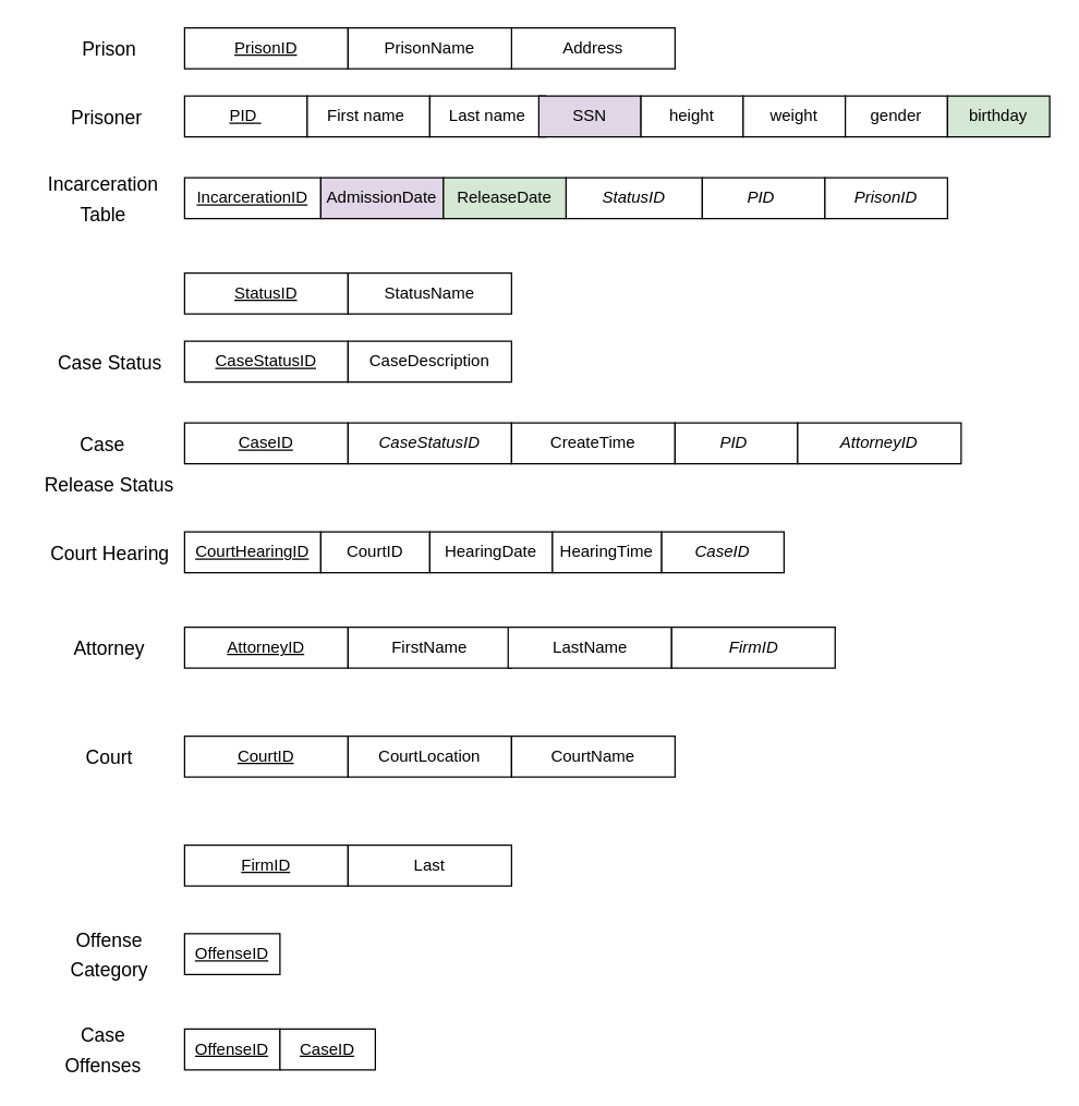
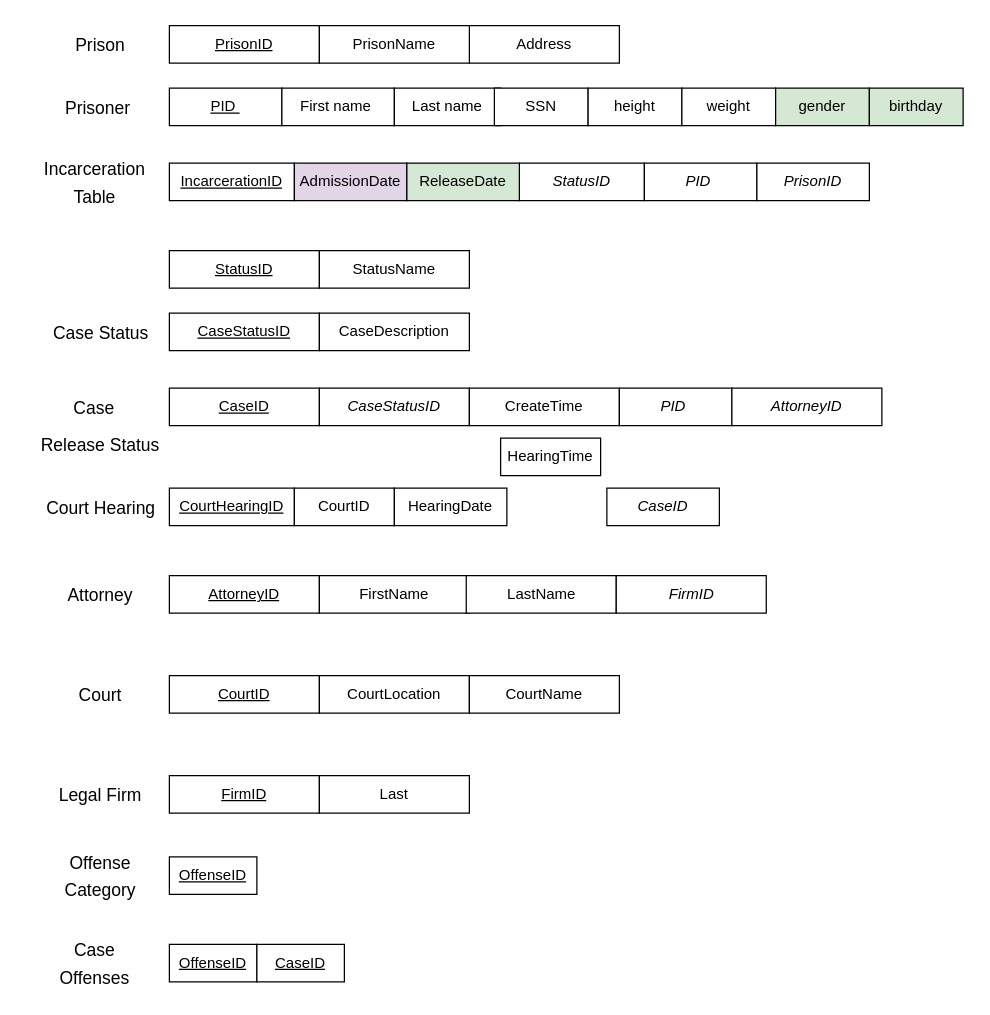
  <mxCell id="0" />
  <mxCell id="1" parent="0" />
  <mxCell id="2" value="&lt;p class=&quot;MsoNoSpacing&quot;&gt;&lt;u&gt;PID&amp;nbsp;&lt;/u&gt;&lt;/p&gt;" style="rounded=0;whiteSpace=wrap;html=1;" parent="1" vertex="1"><mxGeometry x="135" y="70" width="90" height="30" as="geometry" /></mxCell>
  <mxCell id="3" value="&lt;p class=&quot;MsoNoSpacing&quot;&gt;First name&amp;nbsp;&lt;/p&gt;" style="rounded=0;whiteSpace=wrap;html=1;" parent="1" vertex="1"><mxGeometry x="225" y="70" width="90" height="30" as="geometry" /></mxCell>
  <mxCell id="4" value="&lt;p class=&quot;MsoNoSpacing&quot;&gt;Last name&lt;/p&gt;" style="rounded=0;whiteSpace=wrap;html=1;" parent="1" vertex="1"><mxGeometry x="315" y="70" width="85" height="30" as="geometry" /></mxCell>
- <mxCell id="5" value="&lt;p class=&quot;MsoNoSpacing&quot;&gt;SSN&lt;/p&gt;" style="rounded=0;whiteSpace=wrap;html=1;fillColor=#e1d5e7;" parent="1" vertex="1"><mxGeometry x="395" y="70" width="75" height="30" as="geometry" /></mxCell>
+ <mxCell id="5" value="&lt;p class=&quot;MsoNoSpacing&quot;&gt;SSN&lt;/p&gt;" style="rounded=0;whiteSpace=wrap;html=1;" parent="1" vertex="1"><mxGeometry x="395" y="70" width="75" height="30" as="geometry" /></mxCell>
  <mxCell id="6" value="&lt;p class=&quot;MsoNoSpacing&quot;&gt;&lt;u&gt;IncarcerationID&lt;/u&gt;&lt;/p&gt;" style="rounded=0;whiteSpace=wrap;html=1;" parent="1" vertex="1"><mxGeometry x="135" y="130" width="100" height="30" as="geometry" /></mxCell>
  <mxCell id="7" value="&lt;p class=&quot;MsoNoSpacing&quot;&gt;AdmissionDate&lt;/p&gt;" style="rounded=0;whiteSpace=wrap;html=1;fillColor=#e1d5e7;" parent="1" vertex="1"><mxGeometry x="235" y="130" width="90" height="30" as="geometry" /></mxCell>
  <mxCell id="8" value="&lt;p class=&quot;MsoNoSpacing&quot;&gt;&lt;i&gt;StatusID&lt;/i&gt;&lt;/p&gt;" style="rounded=0;whiteSpace=wrap;html=1;" parent="1" vertex="1"><mxGeometry x="415" y="130" width="100" height="30" as="geometry" /></mxCell>
  <mxCell id="9" value="&lt;p class=&quot;MsoNoSpacing&quot;&gt;&lt;u&gt;CaseID&lt;/u&gt;&lt;/p&gt;" style="rounded=0;whiteSpace=wrap;html=1;" parent="1" vertex="1"><mxGeometry x="135" y="310" width="120" height="30" as="geometry" /></mxCell>
  <mxCell id="10" value="&lt;p class=&quot;MsoNoSpacing&quot;&gt;&lt;i&gt;CaseStatusID&lt;/i&gt;&lt;/p&gt;" style="rounded=0;whiteSpace=wrap;html=1;" parent="1" vertex="1"><mxGeometry x="255" y="310" width="120" height="30" as="geometry" /></mxCell>
  <mxCell id="11" value="&lt;p class=&quot;MsoNoSpacing&quot;&gt;&lt;u&gt;CourtHearingID&lt;/u&gt;&lt;/p&gt;" style="rounded=0;whiteSpace=wrap;html=1;" parent="1" vertex="1"><mxGeometry x="135" y="390" width="100" height="30" as="geometry" /></mxCell>
  <mxCell id="12" value="&lt;p class=&quot;MsoNoSpacing&quot;&gt;&lt;u&gt;AttorneyID&lt;/u&gt;&lt;br&gt;&lt;/p&gt;" style="rounded=0;whiteSpace=wrap;html=1;" parent="1" vertex="1"><mxGeometry x="135" y="460" width="120" height="30" as="geometry" /></mxCell>
  <mxCell id="13" value="&lt;p class=&quot;MsoNoSpacing&quot;&gt;FirstName&lt;/p&gt;" style="rounded=0;whiteSpace=wrap;html=1;" parent="1" vertex="1"><mxGeometry x="255" y="460" width="120" height="30" as="geometry" /></mxCell>
  <mxCell id="14" value="&lt;p class=&quot;MsoNoSpacing&quot;&gt;&lt;u&gt;FirmID&lt;/u&gt;&lt;/p&gt;" style="rounded=0;whiteSpace=wrap;html=1;" parent="1" vertex="1"><mxGeometry x="135" y="620" width="120" height="30" as="geometry" /></mxCell>
  <mxCell id="15" value="&lt;p class=&quot;MsoNoSpacing&quot;&gt;Last&lt;/p&gt;" style="rounded=0;whiteSpace=wrap;html=1;" parent="1" vertex="1"><mxGeometry x="255" y="620" width="120" height="30" as="geometry" /></mxCell>
  <mxCell id="16" value="&lt;p class=&quot;MsoNoSpacing&quot;&gt;&lt;u&gt;OffenseID&lt;/u&gt;&lt;br&gt;&lt;/p&gt;" style="rounded=0;whiteSpace=wrap;html=1;" parent="1" vertex="1"><mxGeometry x="135" y="685" width="70" height="30" as="geometry" /></mxCell>
  <mxCell id="17" value="&lt;p class=&quot;MsoNoSpacing&quot;&gt;&lt;u&gt;CourtID&lt;/u&gt;&lt;/p&gt;" style="rounded=0;whiteSpace=wrap;html=1;" parent="1" vertex="1"><mxGeometry x="135" y="540" width="120" height="30" as="geometry" /></mxCell>
  <mxCell id="18" value="&lt;p class=&quot;MsoNoSpacing&quot;&gt;CourtLocation&lt;/p&gt;" style="rounded=0;whiteSpace=wrap;html=1;" parent="1" vertex="1"><mxGeometry x="255" y="540" width="120" height="30" as="geometry" /></mxCell>
  <mxCell id="19" value="&lt;h2&gt;&lt;span style=&quot;font-weight: normal&quot;&gt;&lt;font style=&quot;font-size: 14px&quot;&gt;Offense Category&lt;/font&gt;&lt;/span&gt;&lt;/h2&gt;" style="text;html=1;strokeColor=none;fillColor=none;align=center;verticalAlign=middle;whiteSpace=wrap;rounded=0;" parent="1" vertex="1"><mxGeometry x="45" y="680" width="70" height="40" as="geometry" /></mxCell>
+ <mxCell id="20" value="&lt;h2 style=&quot;text-align: left&quot;&gt;&lt;font style=&quot;font-size: 14px ; font-weight: normal&quot;&gt;Legal Firm&lt;/font&gt;&lt;/h2&gt;" style="text;html=1;strokeColor=none;fillColor=none;align=center;verticalAlign=middle;whiteSpace=wrap;rounded=0;" parent="1" vertex="1"><mxGeometry x="45" y="625" width="70" height="20" as="geometry" /></mxCell>
  <mxCell id="21" value="&lt;h2 style=&quot;text-align: left&quot;&gt;&lt;span style=&quot;font-weight: normal&quot;&gt;&lt;font style=&quot;font-size: 14px&quot;&gt;Court&lt;/font&gt;&lt;/span&gt;&lt;/h2&gt;" style="text;html=1;strokeColor=none;fillColor=none;align=center;verticalAlign=middle;whiteSpace=wrap;rounded=0;" parent="1" vertex="1"><mxGeometry x="40" y="545" width="80" height="20" as="geometry" /></mxCell>
  <mxCell id="22" value="&lt;h2 style=&quot;text-align: left&quot;&gt;&lt;span style=&quot;font-weight: normal&quot;&gt;&lt;font style=&quot;font-size: 14px&quot;&gt;Attorney&lt;/font&gt;&lt;/span&gt;&lt;/h2&gt;" style="text;html=1;strokeColor=none;fillColor=none;align=center;verticalAlign=middle;whiteSpace=wrap;rounded=0;" parent="1" vertex="1"><mxGeometry x="40" y="465" width="80" height="20" as="geometry" /></mxCell>
  <mxCell id="23" value="&lt;h2 style=&quot;text-align: left&quot;&gt;&lt;span style=&quot;font-weight: normal&quot;&gt;&lt;font style=&quot;font-size: 14px&quot;&gt;Court Hearing&lt;/font&gt;&lt;/span&gt;&lt;/h2&gt;" style="text;html=1;strokeColor=none;fillColor=none;align=center;verticalAlign=middle;whiteSpace=wrap;rounded=0;" parent="1" vertex="1"><mxGeometry x="32.5" y="395" width="95" height="20" as="geometry" /></mxCell>
  <mxCell id="24" value="&lt;h2&gt;&lt;span style=&quot;font-size: 14px ; font-weight: 400&quot;&gt;Incarceration Table&lt;/span&gt;&lt;br&gt;&lt;/h2&gt;" style="text;html=1;strokeColor=none;fillColor=none;align=center;verticalAlign=middle;whiteSpace=wrap;rounded=0;" parent="1" vertex="1"><mxGeometry x="32.5" y="125" width="85" height="40" as="geometry" /></mxCell>
  <mxCell id="25" value="&lt;h2 style=&quot;text-align: left&quot;&gt;&lt;span style=&quot;font-size: 14px ; font-weight: 400&quot;&gt;Prisoner&amp;nbsp;&lt;/span&gt;&lt;br&gt;&lt;/h2&gt;" style="text;html=1;strokeColor=none;fillColor=none;align=center;verticalAlign=middle;whiteSpace=wrap;rounded=0;" parent="1" vertex="1"><mxGeometry x="40" y="75" width="80" height="20" as="geometry" /></mxCell>
  <mxCell id="26" value="&lt;h2 style=&quot;text-align: left&quot;&gt;&lt;font style=&quot;font-size: 14px ; font-weight: normal&quot;&gt;Case&lt;/font&gt;&lt;/h2&gt;" style="text;html=1;strokeColor=none;fillColor=none;align=center;verticalAlign=middle;whiteSpace=wrap;rounded=0;" parent="1" vertex="1"><mxGeometry x="45" y="315" width="60" height="20" as="geometry" /></mxCell>
  <mxCell id="27" value="&lt;p class=&quot;MsoNoSpacing&quot;&gt;height&lt;/p&gt;" style="rounded=0;whiteSpace=wrap;html=1;" parent="1" vertex="1"><mxGeometry x="470" y="70" width="75" height="30" as="geometry" /></mxCell>
  <mxCell id="28" value="&lt;p class=&quot;MsoNoSpacing&quot;&gt;weight&lt;/p&gt;" style="rounded=0;whiteSpace=wrap;html=1;" parent="1" vertex="1"><mxGeometry x="545" y="70" width="75" height="30" as="geometry" /></mxCell>
- <mxCell id="29" value="&lt;p class=&quot;MsoNoSpacing&quot;&gt;gender&lt;/p&gt;" style="rounded=0;whiteSpace=wrap;html=1;" parent="1" vertex="1"><mxGeometry x="620" y="70" width="75" height="30" as="geometry" /></mxCell>
+ <mxCell id="29" value="&lt;p class=&quot;MsoNoSpacing&quot;&gt;gender&lt;/p&gt;" style="rounded=0;whiteSpace=wrap;html=1;fillColor=#d5e8d4;" parent="1" vertex="1"><mxGeometry x="620" y="70" width="75" height="30" as="geometry" /></mxCell>
  <mxCell id="30" value="&lt;p class=&quot;MsoNoSpacing&quot;&gt;birthday&lt;/p&gt;" style="rounded=0;whiteSpace=wrap;html=1;fillColor=#d5e8d4;" parent="1" vertex="1"><mxGeometry x="695" y="70" width="75" height="30" as="geometry" /></mxCell>
  <mxCell id="31" value="&lt;p class=&quot;MsoNoSpacing&quot;&gt;CreateTime&lt;/p&gt;" style="rounded=0;whiteSpace=wrap;html=1;" parent="1" vertex="1"><mxGeometry x="375" y="310" width="120" height="30" as="geometry" /></mxCell>
  <mxCell id="32" value="&lt;p class=&quot;MsoNoSpacing&quot;&gt;&lt;i&gt;PID&amp;nbsp;&lt;/i&gt;&lt;/p&gt;" style="rounded=0;whiteSpace=wrap;html=1;" parent="1" vertex="1"><mxGeometry x="515" y="130" width="90" height="30" as="geometry" /></mxCell>
  <mxCell id="33" value="&lt;p class=&quot;MsoNoSpacing&quot;&gt;&lt;u&gt;CaseStatusID&lt;/u&gt;&lt;/p&gt;" style="rounded=0;whiteSpace=wrap;html=1;" parent="1" vertex="1"><mxGeometry x="135" y="250" width="120" height="30" as="geometry" /></mxCell>
  <mxCell id="34" value="&lt;p class=&quot;MsoNoSpacing&quot;&gt;CaseDescription&lt;/p&gt;" style="rounded=0;whiteSpace=wrap;html=1;" parent="1" vertex="1"><mxGeometry x="255" y="250" width="120" height="30" as="geometry" /></mxCell>
  <mxCell id="35" value="&lt;h2&gt;&lt;font style=&quot;font-size: 14px ; font-weight: normal&quot;&gt;Case Status&lt;/font&gt;&lt;/h2&gt;" style="text;html=1;strokeColor=none;fillColor=none;align=center;verticalAlign=middle;whiteSpace=wrap;rounded=0;" parent="1" vertex="1"><mxGeometry x="37.5" y="242.5" width="85" height="45" as="geometry" /></mxCell>
  <mxCell id="36" value="&lt;p class=&quot;MsoNoSpacing&quot;&gt;CourtID&lt;/p&gt;" style="rounded=0;whiteSpace=wrap;html=1;" parent="1" vertex="1"><mxGeometry x="235" y="390" width="80" height="30" as="geometry" /></mxCell>
  <mxCell id="37" value="&lt;p class=&quot;MsoNoSpacing&quot;&gt;HearingDate&lt;/p&gt;" style="rounded=0;whiteSpace=wrap;html=1;" parent="1" vertex="1"><mxGeometry x="315" y="390" width="90" height="30" as="geometry" /></mxCell>
  <mxCell id="38" value="&lt;p class=&quot;MsoNoSpacing&quot;&gt;LastName&lt;/p&gt;" style="rounded=0;whiteSpace=wrap;html=1;" parent="1" vertex="1"><mxGeometry x="372.5" y="460" width="120" height="30" as="geometry" /></mxCell>
  <mxCell id="39" value="&lt;p class=&quot;MsoNoSpacing&quot;&gt;&lt;i&gt;FirmID&lt;/i&gt;&lt;/p&gt;" style="rounded=0;whiteSpace=wrap;html=1;" parent="1" vertex="1"><mxGeometry x="492.5" y="460" width="120" height="30" as="geometry" /></mxCell>
  <mxCell id="40" value="&lt;p class=&quot;MsoNoSpacing&quot;&gt;&lt;i&gt;CaseID&lt;/i&gt;&lt;/p&gt;" style="rounded=0;whiteSpace=wrap;html=1;" parent="1" vertex="1"><mxGeometry x="485" y="390" width="90" height="30" as="geometry" /></mxCell>
  <mxCell id="41" value="&lt;p class=&quot;MsoNoSpacing&quot;&gt;&lt;i&gt;PID&amp;nbsp;&lt;/i&gt;&lt;/p&gt;" style="rounded=0;whiteSpace=wrap;html=1;" parent="1" vertex="1"><mxGeometry x="495" y="310" width="90" height="30" as="geometry" /></mxCell>
  <mxCell id="42" value="&lt;p class=&quot;MsoNoSpacing&quot;&gt;&lt;i&gt;AttorneyID&lt;/i&gt;&lt;br&gt;&lt;/p&gt;" style="rounded=0;whiteSpace=wrap;html=1;" parent="1" vertex="1"><mxGeometry x="585" y="310" width="120" height="30" as="geometry" /></mxCell>
  <mxCell id="43" value="&lt;p class=&quot;MsoNoSpacing&quot;&gt;&lt;u&gt;OffenseID&lt;/u&gt;&lt;/p&gt;" style="rounded=0;whiteSpace=wrap;html=1;" parent="1" vertex="1"><mxGeometry x="135" y="755" width="70" height="30" as="geometry" /></mxCell>
  <mxCell id="44" value="&lt;h2&gt;&lt;font style=&quot;font-size: 14px ; font-weight: normal&quot;&gt;Case Offenses&lt;/font&gt;&lt;/h2&gt;" style="text;html=1;strokeColor=none;fillColor=none;align=center;verticalAlign=middle;whiteSpace=wrap;rounded=0;" parent="1" vertex="1"><mxGeometry x="42.5" y="750" width="65" height="40" as="geometry" /></mxCell>
  <mxCell id="45" value="&lt;p class=&quot;MsoNoSpacing&quot;&gt;&lt;u&gt;CaseID&lt;/u&gt;&lt;/p&gt;" style="rounded=0;whiteSpace=wrap;html=1;" parent="1" vertex="1"><mxGeometry x="205" y="755" width="70" height="30" as="geometry" /></mxCell>
  <mxCell id="46" value="&lt;p class=&quot;MsoNoSpacing&quot;&gt;&lt;u&gt;StatusID&lt;/u&gt;&lt;/p&gt;" style="rounded=0;whiteSpace=wrap;html=1;" vertex="1" parent="1"><mxGeometry x="135" y="200" width="120" height="30" as="geometry" /></mxCell>
  <mxCell id="47" value="&lt;p class=&quot;MsoNoSpacing&quot;&gt;StatusName&lt;/p&gt;" style="rounded=0;whiteSpace=wrap;html=1;" vertex="1" parent="1"><mxGeometry x="255" y="200" width="120" height="30" as="geometry" /></mxCell>
  <mxCell id="48" value="&lt;h2 style=&quot;text-align: left&quot;&gt;&lt;span style=&quot;font-size: 14px ; font-weight: 400&quot;&gt;Release Status&lt;/span&gt;&lt;/h2&gt;" style="text;html=1;strokeColor=none;fillColor=none;align=center;verticalAlign=middle;whiteSpace=wrap;rounded=0;" vertex="1" parent="1"><mxGeometry x="20" y="347.5" width="120" height="15" as="geometry" /></mxCell>
  <mxCell id="49" value="&lt;p class=&quot;MsoNoSpacing&quot;&gt;ReleaseDate&lt;/p&gt;" style="rounded=0;whiteSpace=wrap;html=1;fillColor=#d5e8d4;" vertex="1" parent="1"><mxGeometry x="325" y="130" width="90" height="30" as="geometry" /></mxCell>
- <mxCell id="50" value="&lt;p class=&quot;MsoNoSpacing&quot;&gt;HearingTime&lt;/p&gt;" style="rounded=0;whiteSpace=wrap;html=1;" vertex="1" parent="1"><mxGeometry x="405" y="390" width="80" height="30" as="geometry" /></mxCell>
+ <mxCell id="50" value="&lt;p class=&quot;MsoNoSpacing&quot;&gt;HearingTime&lt;/p&gt;" style="rounded=0;whiteSpace=wrap;html=1;" vertex="1" parent="1"><mxGeometry x="400" y="350" width="80" height="30" as="geometry" /></mxCell>
  <mxCell id="51" value="&lt;p class=&quot;MsoNoSpacing&quot;&gt;&lt;u&gt;PrisonID&lt;/u&gt;&lt;/p&gt;" style="rounded=0;whiteSpace=wrap;html=1;" vertex="1" parent="1"><mxGeometry x="135" y="20" width="120" height="30" as="geometry" /></mxCell>
  <mxCell id="52" value="&lt;p class=&quot;MsoNoSpacing&quot;&gt;Address&lt;/p&gt;" style="rounded=0;whiteSpace=wrap;html=1;" vertex="1" parent="1"><mxGeometry x="375" y="20" width="120" height="30" as="geometry" /></mxCell>
  <mxCell id="53" value="&lt;h2 style=&quot;text-align: left&quot;&gt;&lt;span style=&quot;font-weight: normal&quot;&gt;&lt;font style=&quot;font-size: 14px&quot;&gt;Prison&lt;/font&gt;&lt;/span&gt;&lt;/h2&gt;" style="text;html=1;strokeColor=none;fillColor=none;align=center;verticalAlign=middle;whiteSpace=wrap;rounded=0;" vertex="1" parent="1"><mxGeometry x="40" y="25" width="80" height="20" as="geometry" /></mxCell>
  <mxCell id="54" value="&lt;p class=&quot;MsoNoSpacing&quot;&gt;&lt;i&gt;PrisonID&lt;/i&gt;&lt;/p&gt;" style="rounded=0;whiteSpace=wrap;html=1;" vertex="1" parent="1"><mxGeometry x="605" y="130" width="90" height="30" as="geometry" /></mxCell>
  <mxCell id="55" value="&lt;p class=&quot;MsoNoSpacing&quot;&gt;PrisonName&lt;/p&gt;" style="rounded=0;whiteSpace=wrap;html=1;" vertex="1" parent="1"><mxGeometry x="255" y="20" width="120" height="30" as="geometry" /></mxCell>
  <mxCell id="56" value="&lt;p class=&quot;MsoNoSpacing&quot;&gt;CourtName&lt;/p&gt;" style="rounded=0;whiteSpace=wrap;html=1;" vertex="1" parent="1"><mxGeometry x="375" y="540" width="120" height="30" as="geometry" /></mxCell>
